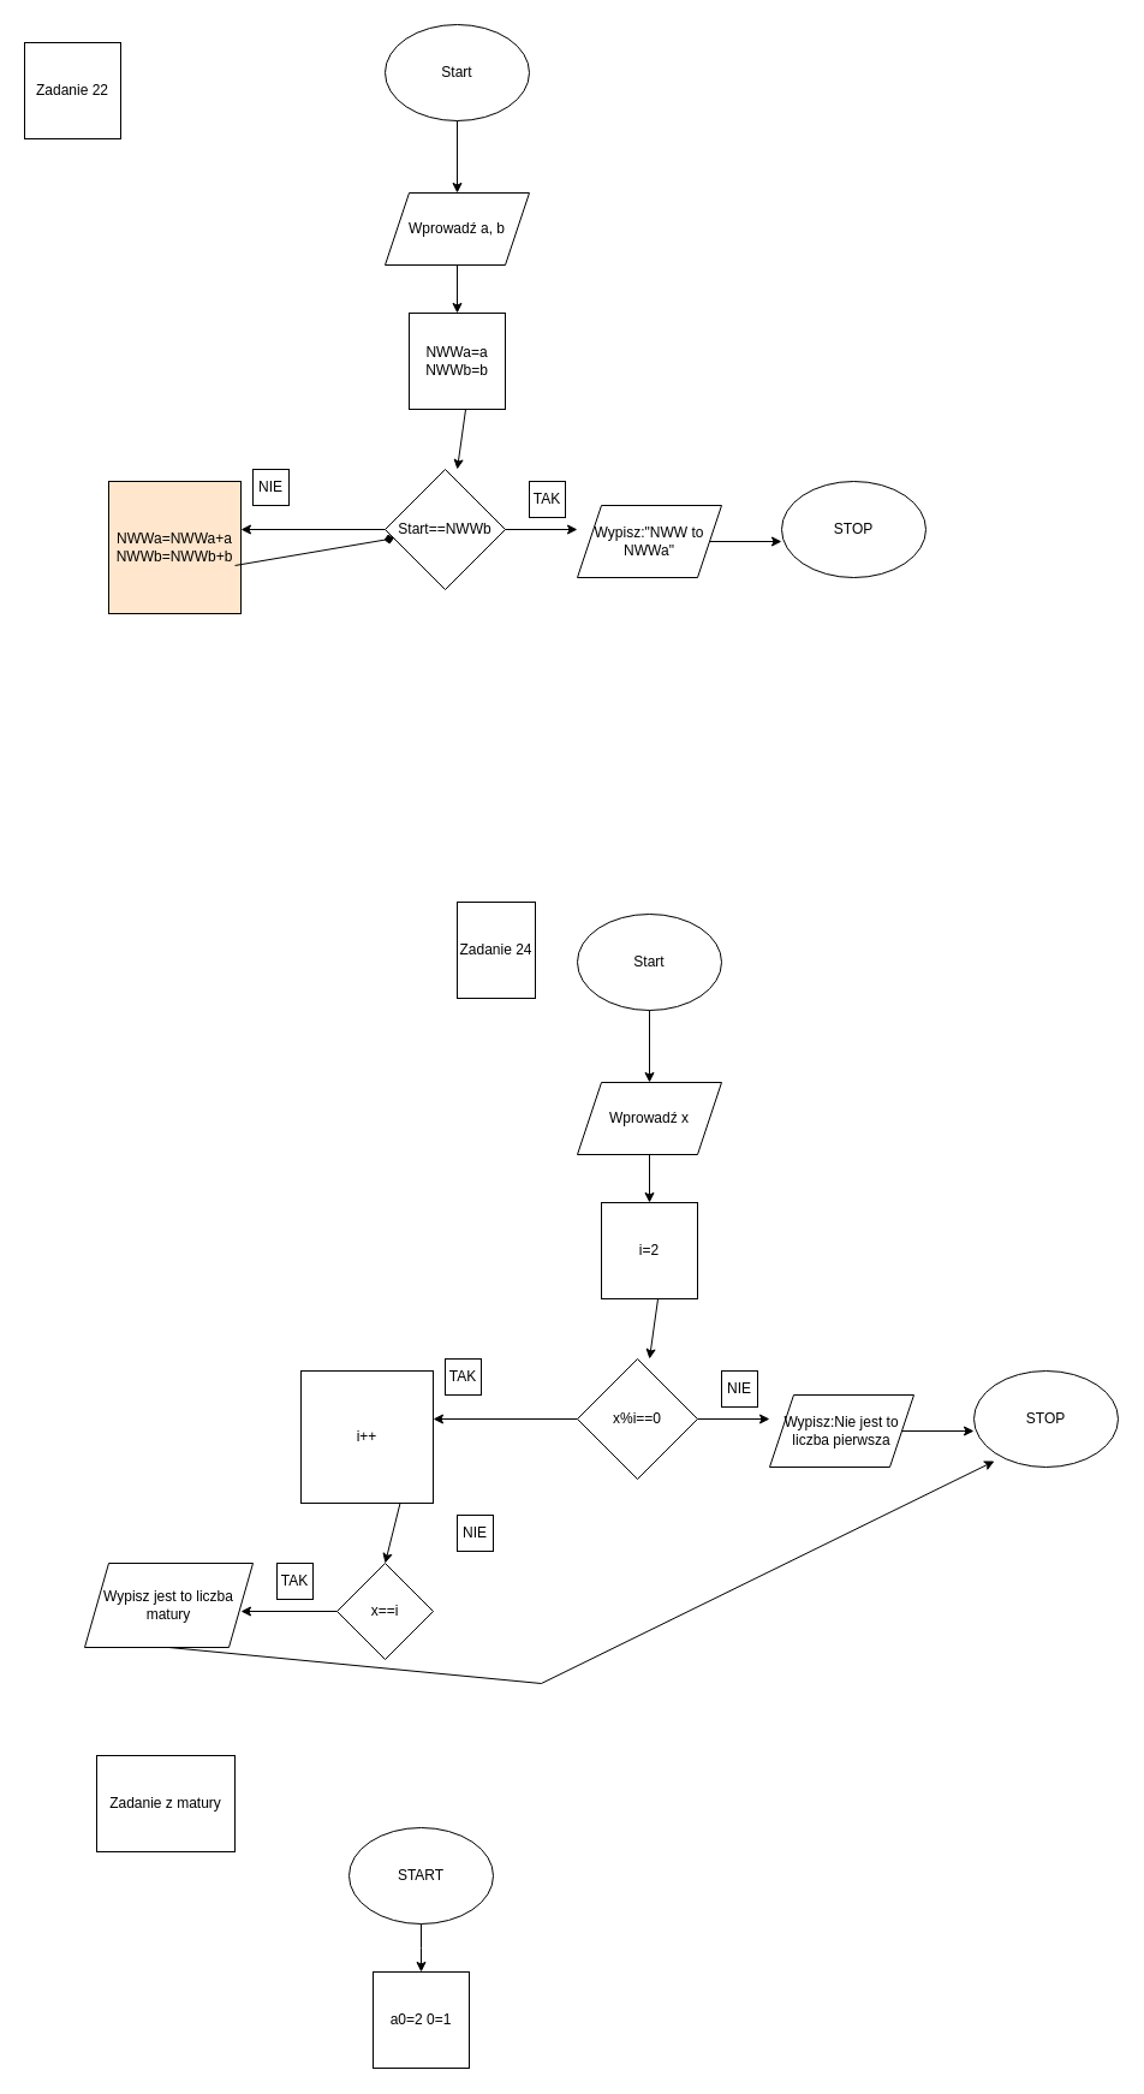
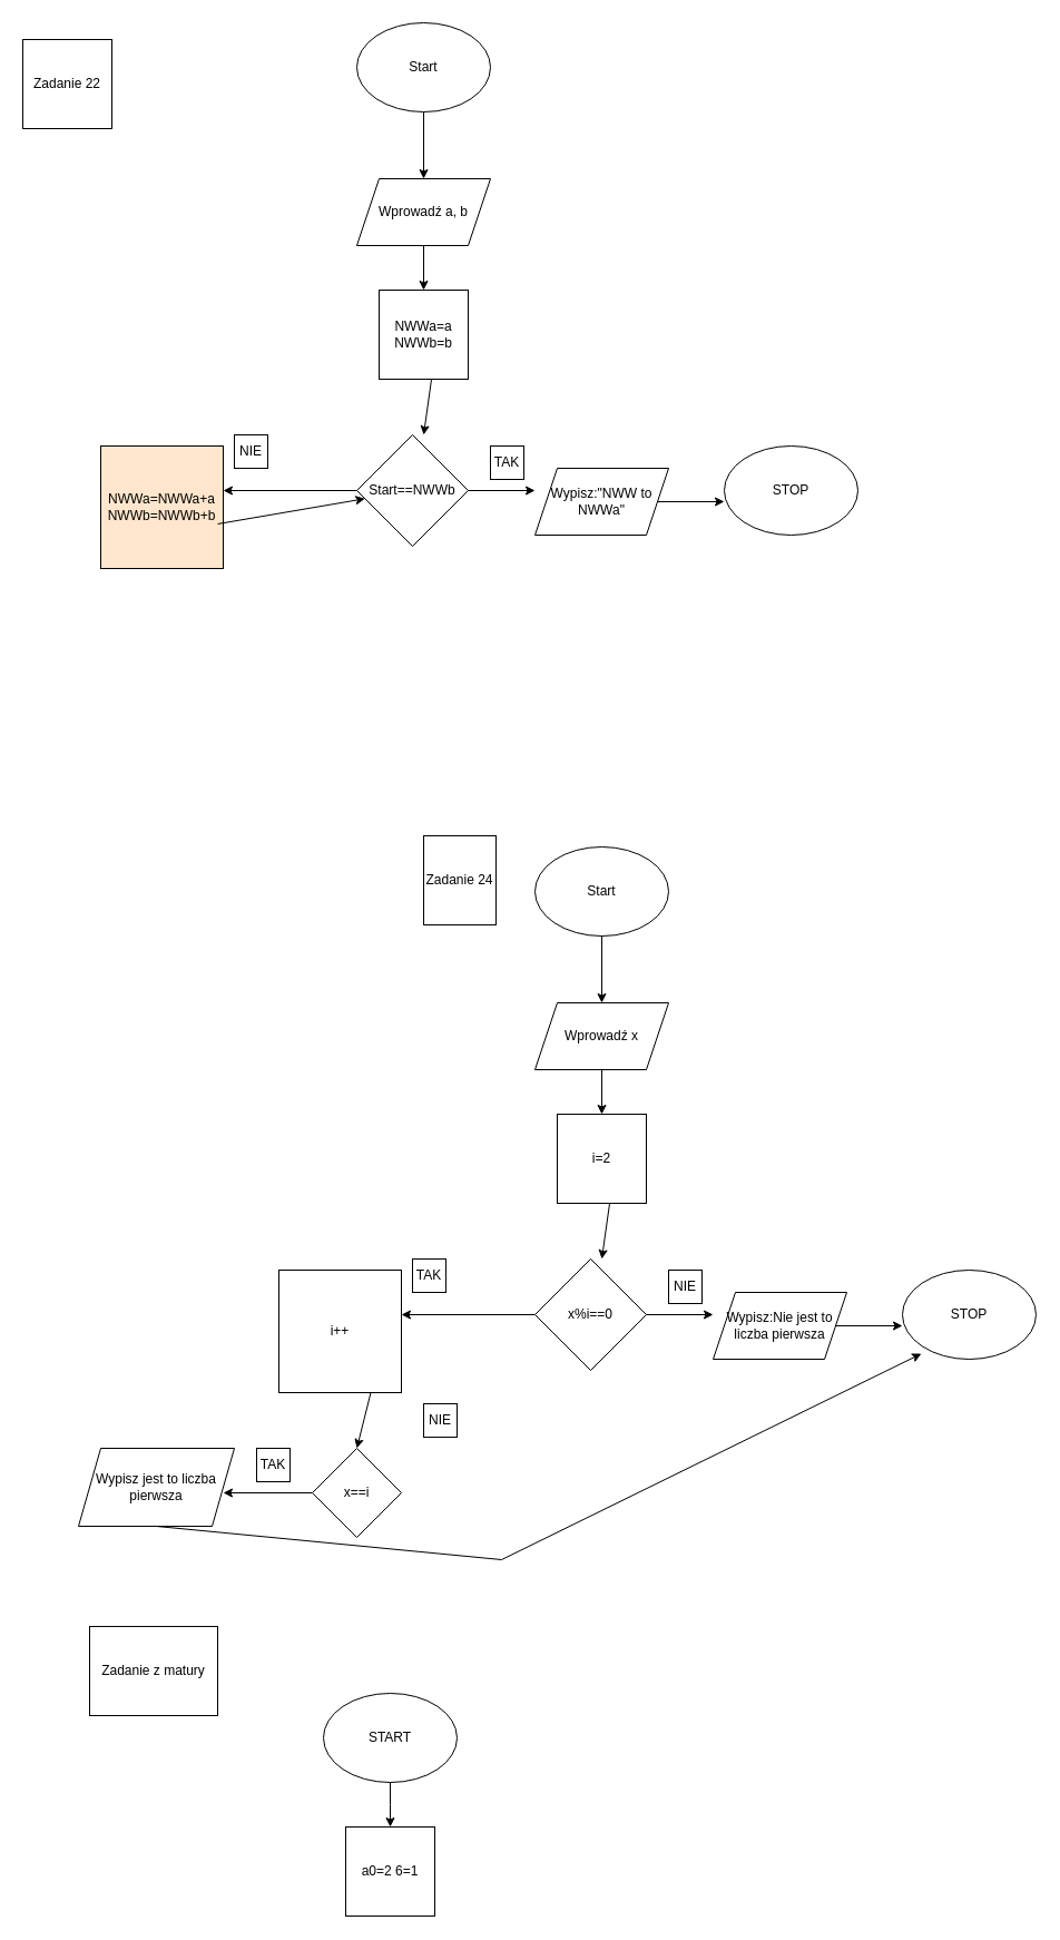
  <mxCell id="0" />
  <mxCell id="1" parent="0" />
  <mxCell id="2" value="Start" style="ellipse;whiteSpace=wrap;html=1;" vertex="1" parent="1"><mxGeometry x="320" width="120" height="80" as="geometry" y="20" /></mxCell>
  <mxCell id="3" value="" style="endArrow=classic;html=1;rounded=0;exitX=0.5;exitY=1;exitDx=0;exitDy=0;" edge="1" parent="1" source="2"><mxGeometry width="50" height="50" relative="1" as="geometry"><mxPoint x="320" y="290" as="sourcePoint" /><mxPoint x="380" y="160" as="targetPoint" /></mxGeometry></mxCell>
  <mxCell id="4" value="Wprowadź a, b" style="shape=parallelogram;perimeter=parallelogramPerimeter;whiteSpace=wrap;html=1;fixedSize=1;" vertex="1" parent="1"><mxGeometry x="320" y="160" width="120" height="60" as="geometry" /></mxCell>
  <mxCell id="5" value="" style="endArrow=classic;html=1;rounded=0;exitX=0.5;exitY=1;exitDx=0;exitDy=0;" edge="1" parent="1" source="4"><mxGeometry width="50" height="50" relative="1" as="geometry"><mxPoint x="320" y="290" as="sourcePoint" /><mxPoint x="380" y="260" as="targetPoint" /></mxGeometry></mxCell>
  <mxCell id="6" value="&lt;div&gt;NWWa=a&lt;/div&gt;&lt;div&gt;NWWb=b&lt;br&gt;&lt;/div&gt;" style="whiteSpace=wrap;html=1;aspect=fixed;" vertex="1" parent="1"><mxGeometry x="340" y="260" width="80" height="80" as="geometry" /></mxCell>
  <mxCell id="7" value="" style="endArrow=classic;html=1;rounded=0;exitX=0.588;exitY=1;exitDx=0;exitDy=0;exitPerimeter=0;" edge="1" parent="1" source="6"><mxGeometry width="50" height="50" relative="1" as="geometry"><mxPoint x="310" y="330" as="sourcePoint" /><mxPoint x="380" y="390" as="targetPoint" /></mxGeometry></mxCell>
  <mxCell id="8" value="Start==NWWb" style="rhombus;whiteSpace=wrap;html=1;" vertex="1" parent="1"><mxGeometry x="320" y="390" width="100" height="100" as="geometry" /></mxCell>
  <mxCell id="9" value="" style="endArrow=classic;html=1;rounded=0;exitX=1;exitY=0.5;exitDx=0;exitDy=0;" edge="1" parent="1" source="8"><mxGeometry width="50" height="50" relative="1" as="geometry"><mxPoint x="310" y="420" as="sourcePoint" /><mxPoint x="480" y="440" as="targetPoint" /></mxGeometry></mxCell>
  <mxCell id="10" value="TAK" style="whiteSpace=wrap;html=1;aspect=fixed;" vertex="1" parent="1"><mxGeometry x="440" y="400" width="30" height="30" as="geometry" /></mxCell>
  <mxCell id="11" value="NIE" style="whiteSpace=wrap;html=1;aspect=fixed;" vertex="1" parent="1"><mxGeometry x="210" y="390" width="30" height="30" as="geometry" /></mxCell>
  <mxCell id="12" value="Wypisz:&quot;NWW to NWWa&quot;" style="shape=parallelogram;perimeter=parallelogramPerimeter;whiteSpace=wrap;html=1;fixedSize=1;" vertex="1" parent="1"><mxGeometry x="480" y="420" width="120" height="60" as="geometry" /></mxCell>
  <mxCell id="13" value="" style="endArrow=classic;html=1;rounded=0;exitX=0;exitY=0.5;exitDx=0;exitDy=0;" edge="1" parent="1" source="8"><mxGeometry width="50" height="50" relative="1" as="geometry"><mxPoint x="310" y="420" as="sourcePoint" /><mxPoint x="200" y="440" as="targetPoint" /></mxGeometry></mxCell>
  <mxCell id="14" value="&lt;div&gt;NWWa=NWWa+a&lt;/div&gt;&lt;div&gt;NWWb=NWWb+b&lt;br&gt;&lt;/div&gt;" style="whiteSpace=wrap;html=1;aspect=fixed;fillColor=#ffe6cc;" vertex="1" parent="1"><mxGeometry x="90" y="400" width="110" height="110" as="geometry" /></mxCell>
- <mxCell id="15" value="" style="endArrow=diamond;html=1;rounded=0;exitX=0.955;exitY=0.636;exitDx=0;exitDy=0;exitPerimeter=0;" edge="1" parent="1" source="14" target="8"><mxGeometry width="50" height="50" relative="1" as="geometry"><mxPoint x="310" y="420" as="sourcePoint" /><mxPoint x="360" y="370" as="targetPoint" /></mxGeometry></mxCell>
+ <mxCell id="15" value="" style="endArrow=classic;html=1;rounded=0;exitX=0.955;exitY=0.636;exitDx=0;exitDy=0;exitPerimeter=0;" edge="1" parent="1" source="14" target="8"><mxGeometry width="50" height="50" relative="1" as="geometry"><mxPoint x="310" y="420" as="sourcePoint" /><mxPoint x="360" y="370" as="targetPoint" /></mxGeometry></mxCell>
  <mxCell id="16" value="STOP" style="ellipse;whiteSpace=wrap;html=1;" vertex="1" parent="1"><mxGeometry x="650" y="400" width="120" height="80" as="geometry" /></mxCell>
  <mxCell id="17" value="" style="endArrow=classic;html=1;rounded=0;exitX=1;exitY=0.5;exitDx=0;exitDy=0;" edge="1" parent="1" source="12"><mxGeometry width="50" height="50" relative="1" as="geometry"><mxPoint x="350" y="430" as="sourcePoint" /><mxPoint x="650" y="450" as="targetPoint" /></mxGeometry></mxCell>
  <mxCell id="18" value="Zadanie 22" style="whiteSpace=wrap;html=1;aspect=fixed;" vertex="1" parent="1"><mxGeometry x="20" y="35" width="80" height="80" as="geometry" /></mxCell>
  <mxCell id="19" value="Zadanie 24" style="whiteSpace=wrap;html=1;aspect=fixed;" vertex="1" parent="1"><mxGeometry x="380" y="750" width="65" height="80" as="geometry" /></mxCell>
  <mxCell id="20" value="Start" style="ellipse;whiteSpace=wrap;html=1;" vertex="1" parent="1"><mxGeometry x="480" y="760" width="120" height="80" as="geometry" /></mxCell>
  <mxCell id="21" value="" style="endArrow=classic;html=1;rounded=0;exitX=0.5;exitY=1;exitDx=0;exitDy=0;" edge="1" parent="1" source="20"><mxGeometry width="50" height="50" relative="1" as="geometry"><mxPoint x="480" y="1030" as="sourcePoint" /><mxPoint x="540" y="900" as="targetPoint" /></mxGeometry></mxCell>
  <mxCell id="22" value="Wprowadź x" style="shape=parallelogram;perimeter=parallelogramPerimeter;whiteSpace=wrap;html=1;fixedSize=1;" vertex="1" parent="1"><mxGeometry x="480" y="900" width="120" height="60" as="geometry" /></mxCell>
  <mxCell id="23" value="" style="endArrow=classic;html=1;rounded=0;exitX=0.5;exitY=1;exitDx=0;exitDy=0;" edge="1" parent="1" source="22"><mxGeometry width="50" height="50" relative="1" as="geometry"><mxPoint x="480" y="1030" as="sourcePoint" /><mxPoint x="540" y="1000" as="targetPoint" /></mxGeometry></mxCell>
  <mxCell id="24" value="i=2" style="whiteSpace=wrap;html=1;aspect=fixed;" vertex="1" parent="1"><mxGeometry x="500" y="1000" width="80" height="80" as="geometry" /></mxCell>
  <mxCell id="25" value="" style="endArrow=classic;html=1;rounded=0;exitX=0.588;exitY=1;exitDx=0;exitDy=0;exitPerimeter=0;" edge="1" parent="1" source="24"><mxGeometry width="50" height="50" relative="1" as="geometry"><mxPoint x="470" y="1070" as="sourcePoint" /><mxPoint x="540" y="1130" as="targetPoint" /></mxGeometry></mxCell>
  <mxCell id="26" value="x%i==0" style="rhombus;whiteSpace=wrap;html=1;" vertex="1" parent="1"><mxGeometry x="480" y="1130" width="100" height="100" as="geometry" /></mxCell>
  <mxCell id="27" value="" style="endArrow=classic;html=1;rounded=0;exitX=1;exitY=0.5;exitDx=0;exitDy=0;" edge="1" parent="1" source="26"><mxGeometry width="50" height="50" relative="1" as="geometry"><mxPoint x="470" y="1160" as="sourcePoint" /><mxPoint x="640" y="1180" as="targetPoint" /></mxGeometry></mxCell>
  <mxCell id="28" value="NIE" style="whiteSpace=wrap;html=1;aspect=fixed;" vertex="1" parent="1"><mxGeometry x="600" y="1140" width="30" height="30" as="geometry" /></mxCell>
  <mxCell id="29" value="TAK" style="whiteSpace=wrap;html=1;aspect=fixed;" vertex="1" parent="1"><mxGeometry x="370" y="1130" width="30" height="30" as="geometry" /></mxCell>
  <mxCell id="30" value="Wypisz:Nie jest to liczba pierwsza" style="shape=parallelogram;perimeter=parallelogramPerimeter;whiteSpace=wrap;html=1;fixedSize=1;" vertex="1" parent="1"><mxGeometry x="640" y="1160" width="120" height="60" as="geometry" /></mxCell>
  <mxCell id="31" value="" style="endArrow=classic;html=1;rounded=0;exitX=0;exitY=0.5;exitDx=0;exitDy=0;" edge="1" parent="1" source="26"><mxGeometry width="50" height="50" relative="1" as="geometry"><mxPoint x="470" y="1160" as="sourcePoint" /><mxPoint x="360" y="1180" as="targetPoint" /></mxGeometry></mxCell>
  <mxCell id="32" value="i++" style="whiteSpace=wrap;html=1;aspect=fixed;" vertex="1" parent="1"><mxGeometry x="250" y="1140" width="110" height="110" as="geometry" /></mxCell>
  <mxCell id="33" value="" style="endArrow=classic;html=1;rounded=0;exitX=0.75;exitY=1;exitDx=0;exitDy=0;" edge="1" parent="1" source="32"><mxGeometry width="50" height="50" relative="1" as="geometry"><mxPoint x="470" y="1160" as="sourcePoint" /><mxPoint x="320" y="1300" as="targetPoint" /></mxGeometry></mxCell>
  <mxCell id="34" value="STOP" style="ellipse;whiteSpace=wrap;html=1;" vertex="1" parent="1"><mxGeometry x="810" y="1140" width="120" height="80" as="geometry" /></mxCell>
  <mxCell id="35" value="" style="endArrow=classic;html=1;rounded=0;exitX=1;exitY=0.5;exitDx=0;exitDy=0;" edge="1" parent="1" source="30"><mxGeometry width="50" height="50" relative="1" as="geometry"><mxPoint x="510" y="1170" as="sourcePoint" /><mxPoint x="810" y="1190" as="targetPoint" /></mxGeometry></mxCell>
  <mxCell id="36" value="x==i" style="rhombus;whiteSpace=wrap;html=1;" vertex="1" parent="1"><mxGeometry x="280" y="1300" width="80" height="80" as="geometry" /></mxCell>
  <mxCell id="37" value="NIE" style="whiteSpace=wrap;html=1;aspect=fixed;" vertex="1" parent="1"><mxGeometry x="380" y="1260" width="30" height="30" as="geometry" /></mxCell>
  <mxCell id="38" value="" style="endArrow=classic;html=1;rounded=0;exitX=0;exitY=0.5;exitDx=0;exitDy=0;" edge="1" parent="1" source="36"><mxGeometry width="50" height="50" relative="1" as="geometry"><mxPoint x="580" y="1260" as="sourcePoint" /><mxPoint x="200" y="1340" as="targetPoint" /></mxGeometry></mxCell>
  <mxCell id="39" value="TAK" style="whiteSpace=wrap;html=1;aspect=fixed;" vertex="1" parent="1"><mxGeometry x="230" y="1300" width="30" height="30" as="geometry" /></mxCell>
- <mxCell id="40" value="Wypisz jest to liczba matury" style="shape=parallelogram;perimeter=parallelogramPerimeter;whiteSpace=wrap;html=1;fixedSize=1;" vertex="1" parent="1"><mxGeometry x="70" y="1300" width="140" height="70" as="geometry" /></mxCell>
+ <mxCell id="40" value="Wypisz jest to liczba pierwsza" style="shape=parallelogram;perimeter=parallelogramPerimeter;whiteSpace=wrap;html=1;fixedSize=1;" vertex="1" parent="1"><mxGeometry x="70" y="1300" width="140" height="70" as="geometry" /></mxCell>
  <mxCell id="41" value="" style="endArrow=classic;html=1;rounded=0;exitX=0.5;exitY=1;exitDx=0;exitDy=0;entryX=0.142;entryY=0.938;entryDx=0;entryDy=0;entryPerimeter=0;" edge="1" parent="1" source="40" target="34"><mxGeometry width="50" height="50" relative="1" as="geometry"><mxPoint x="460" y="1260" as="sourcePoint" /><mxPoint x="510" y="1210" as="targetPoint" /><Array as="points"><mxPoint x="450" y="1400" /></Array></mxGeometry></mxCell>
  <mxCell id="42" value="Zadanie z matury" style="whiteSpace=wrap;html=1;aspect=fixed;" vertex="1" parent="1"><mxGeometry x="80" y="1460" width="115" height="80" as="geometry" /></mxCell>
  <mxCell id="43" style="edgeStyle=orthogonalEdgeStyle;rounded=0;orthogonalLoop=1;jettySize=auto;html=1;exitX=0.5;exitY=1;exitDx=0;exitDy=0;" edge="1" parent="1" source="44"><mxGeometry relative="1" as="geometry"><mxPoint x="350" y="1640" as="targetPoint" /></mxGeometry></mxCell>
  <mxCell id="44" value="START" style="ellipse;whiteSpace=wrap;html=1;" vertex="1" parent="1"><mxGeometry x="290" y="1520" width="120" height="80" as="geometry" /></mxCell>
- <mxCell id="45" value="a0=2 0=1" style="whiteSpace=wrap;html=1;aspect=fixed;" vertex="1" parent="1"><mxGeometry x="310" y="1640" width="80" height="80" as="geometry" /></mxCell>
+ <mxCell id="45" value="a0=2 6=1" style="whiteSpace=wrap;html=1;aspect=fixed;" vertex="1" parent="1"><mxGeometry x="310" y="1640" width="80" height="80" as="geometry" /></mxCell>
